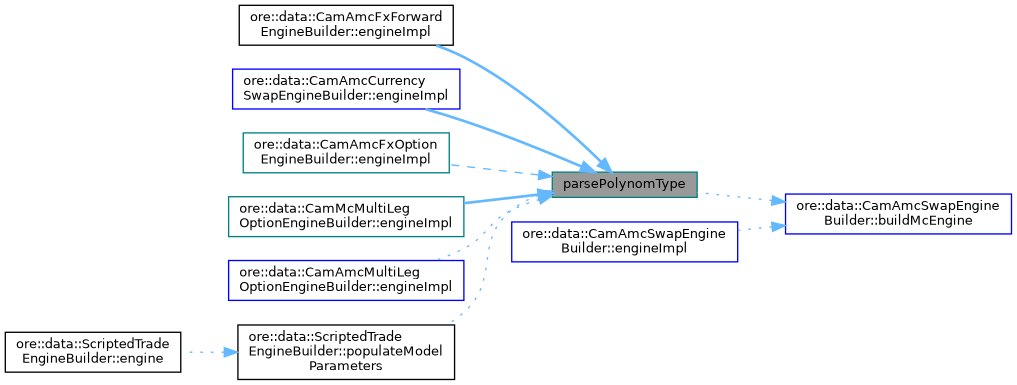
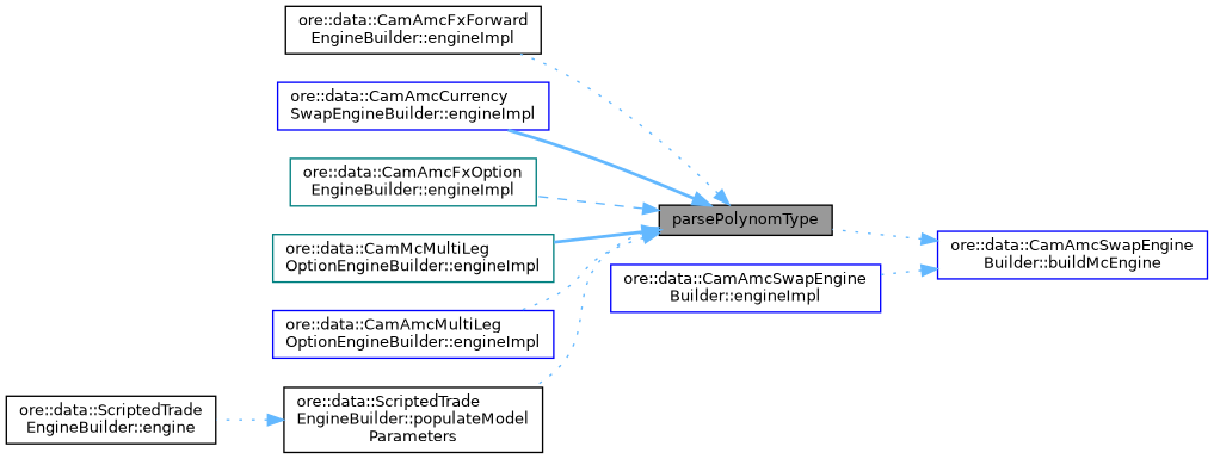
  digraph {
    rankdir=RL
    node [color=blue fillcolor=white fontname=Helvetica fontsize=10 shape=box style=filled]
    edge [color=steelblue1 dir=back fontname=Helvetica fontsize=10 labelfontname=Helvetica labelfontsize=10 style=dotted]
-   n1 [color=teal fillcolor=grey60 fontcolor=black height=0.2 label=parsePolynomType width=0.4]
+   n1 [color=black fillcolor=grey60 fontcolor=black height=0.2 label=parsePolynomType width=0.4]
    n2 [color=black height=0.2 label="ore::data::CamAmcFxForward\lEngineBuilder::engineImpl" width=0.4]
    n3 [height=0.2 label="ore::data::CamAmcCurrency\lSwapEngineBuilder::engineImpl" width=0.4]
    n4 [color=teal height=0.2 label="ore::data::CamAmcFxOption\lEngineBuilder::engineImpl" width=0.4]
    n5 [color=teal height=0.2 label="ore::data::CamMcMultiLeg\lOptionEngineBuilder::engineImpl" width=0.4]
    n6 [height=0.2 label="ore::data::CamAmcMultiLeg\lOptionEngineBuilder::engineImpl" width=0.4]
    n7 [color=black height=0.2 label="ore::data::ScriptedTrade\lEngineBuilder::populateModel\lParameters" width=0.4]
    n8 [height=0.2 label="ore::data::CamAmcSwapEngine\lBuilder::buildMcEngine" width=0.4]
    n9 [height=0.2 label="ore::data::CamAmcSwapEngine\lBuilder::engineImpl" width=0.4]
    n10 [color=black height=0.2 label="ore::data::ScriptedTrade\lEngineBuilder::engine" width=0.4]
-   n1 -> n2 [style=bold]
+   n1 -> n2
    n1 -> n3 [style=bold]
    n1 -> n4 [style=dashed]
    n1 -> n5 [style=bold]
    n1 -> n6
    n1 -> n7
    n7 -> n10
    n8 -> n1
    n8 -> n9
  }
